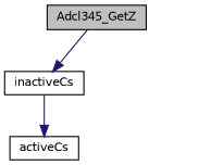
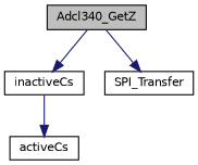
  digraph {
    rankdir=TB
    node [color=black fillcolor=white fontname=Helvetica fontsize=10 shape=record style=filled]
    edge [color=midnightblue fontname=Helvetica fontsize=10 labelfontname=Helvetica labelfontsize=10 style=solid]
-   n1 [fillcolor=grey75 fontcolor=black height=0.2 label=Adcl345_GetZ width=0.4]
+   n1 [fillcolor=grey75 fontcolor=black height=0.2 label=Adcl340_GetZ width=0.4]
    n2 [height=0.2 label=inactiveCs width=0.4]
+   n3 [height=0.2 label=SPI_Transfer width=0.4]
    n4 [height=0.2 label=activeCs width=0.4]
    n1 -> n2
+   n1 -> n3
    n2 -> n4
  }
